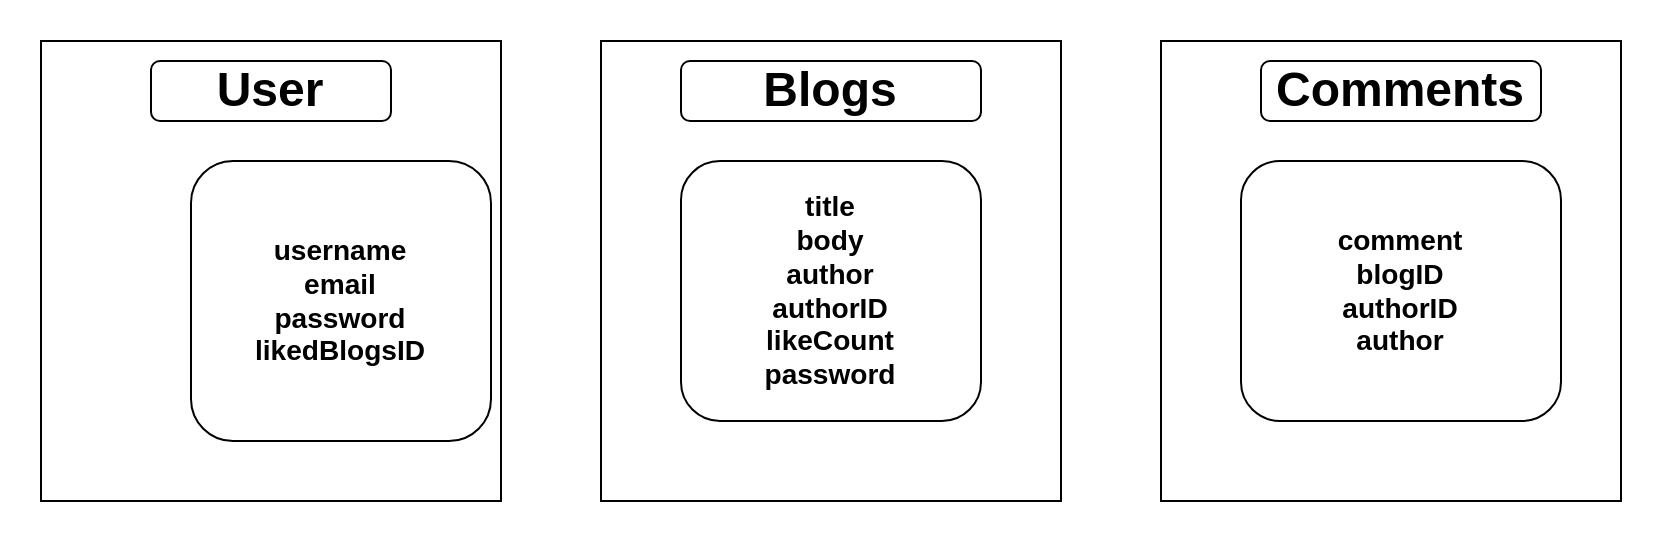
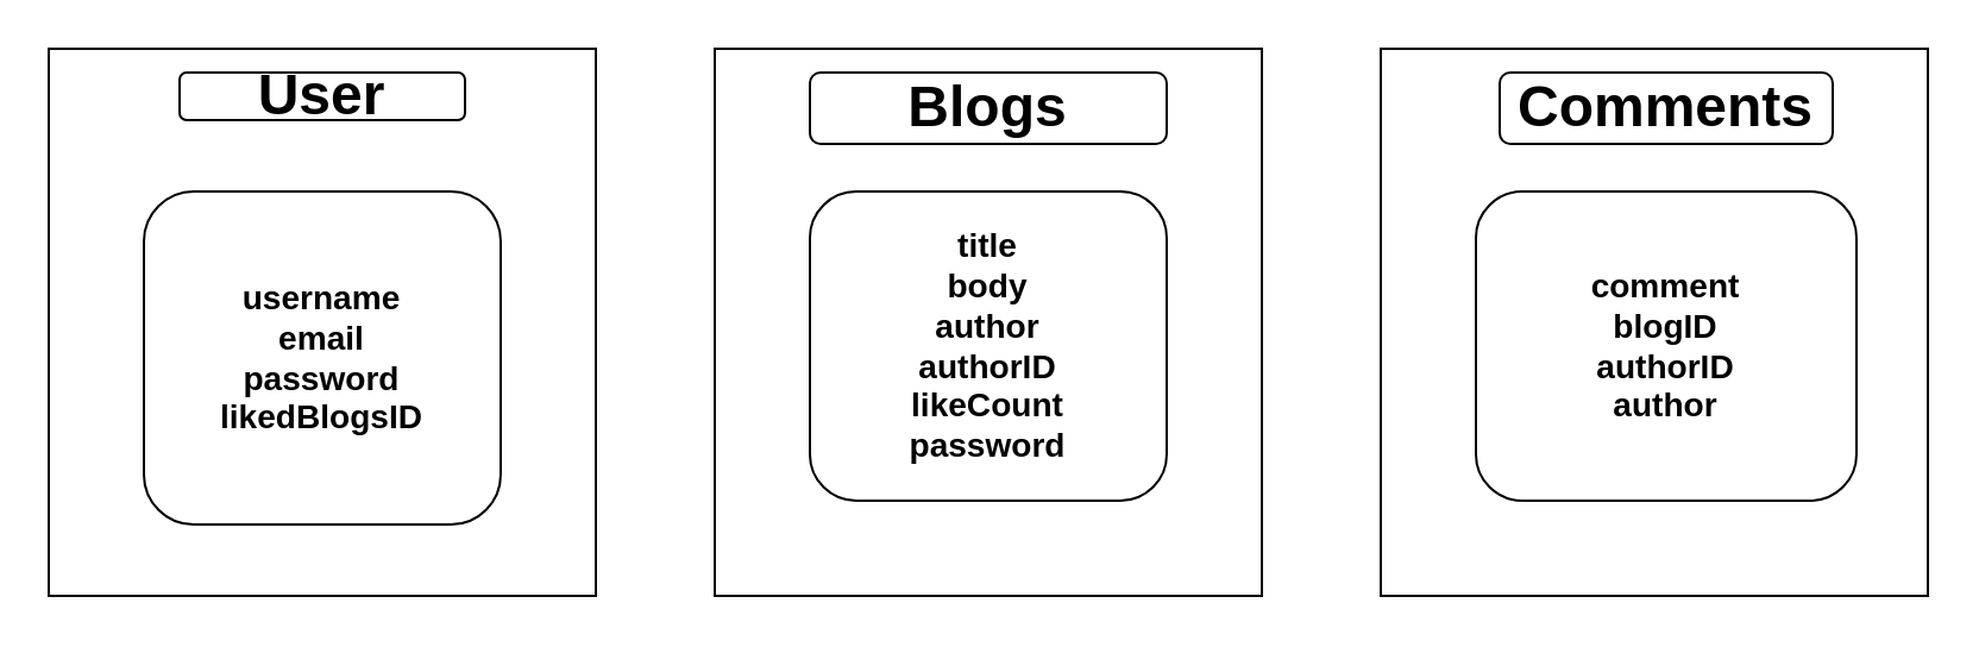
  <mxCell id="0" />
  <mxCell id="1" parent="0" />
  <mxCell id="2" value="" style="whiteSpace=wrap;html=1;aspect=fixed;" vertex="1" parent="1"><mxGeometry width="230" height="230" as="geometry" x="20" y="20" /></mxCell>
- <mxCell id="3" value="&lt;h1&gt;User&lt;/h1&gt;" style="rounded=1;whiteSpace=wrap;html=1;" vertex="1" parent="1"><mxGeometry x="75" y="30" width="120" height="30" as="geometry" /></mxCell>
- <mxCell id="4" value="&lt;h3&gt;username&lt;br&gt;email&lt;br&gt;password&lt;br&gt;likedBlogsID&lt;/h3&gt;" style="rounded=1;whiteSpace=wrap;html=1;" vertex="1" parent="1"><mxGeometry x="95" y="80" width="150" height="140" as="geometry" /></mxCell>
+ <mxCell id="3" value="&lt;h1&gt;User&lt;/h1&gt;" style="rounded=1;whiteSpace=wrap;html=1;" vertex="1" parent="1"><mxGeometry x="75" y="30" width="120" height="20" as="geometry" /></mxCell>
+ <mxCell id="4" value="&lt;h3&gt;username&lt;br&gt;email&lt;br&gt;password&lt;br&gt;likedBlogsID&lt;/h3&gt;" style="rounded=1;whiteSpace=wrap;html=1;" vertex="1" parent="1"><mxGeometry x="60" y="80" width="150" height="140" as="geometry" /></mxCell>
  <mxCell id="5" value="" style="whiteSpace=wrap;html=1;aspect=fixed;" vertex="1" parent="1"><mxGeometry x="300" width="230" height="230" as="geometry" y="20" /></mxCell>
  <mxCell id="6" value="&lt;h1&gt;Blogs&lt;/h1&gt;" style="rounded=1;whiteSpace=wrap;html=1;" vertex="1" parent="1"><mxGeometry x="340" y="30" width="150" height="30" as="geometry" /></mxCell>
  <mxCell id="7" value="&lt;h3&gt;title&lt;br&gt;body&lt;br&gt;author&lt;br&gt;authorID&lt;br&gt;likeCount&lt;br&gt;password&lt;/h3&gt;" style="rounded=1;whiteSpace=wrap;html=1;" vertex="1" parent="1"><mxGeometry x="340" y="80" width="150" height="130" as="geometry" /></mxCell>
  <mxCell id="8" value="" style="whiteSpace=wrap;html=1;aspect=fixed;" vertex="1" parent="1"><mxGeometry x="580" width="230" height="230" as="geometry" y="20" /></mxCell>
  <mxCell id="9" value="&lt;h1&gt;Comments&lt;/h1&gt;" style="rounded=1;whiteSpace=wrap;html=1;" vertex="1" parent="1"><mxGeometry x="630" y="30" width="140" height="30" as="geometry" /></mxCell>
  <mxCell id="10" value="&lt;h3&gt;comment&lt;br&gt;blogID&lt;br&gt;authorID&lt;br&gt;author&lt;/h3&gt;" style="rounded=1;whiteSpace=wrap;html=1;" vertex="1" parent="1"><mxGeometry x="620" y="80" width="160" height="130" as="geometry" /></mxCell>
